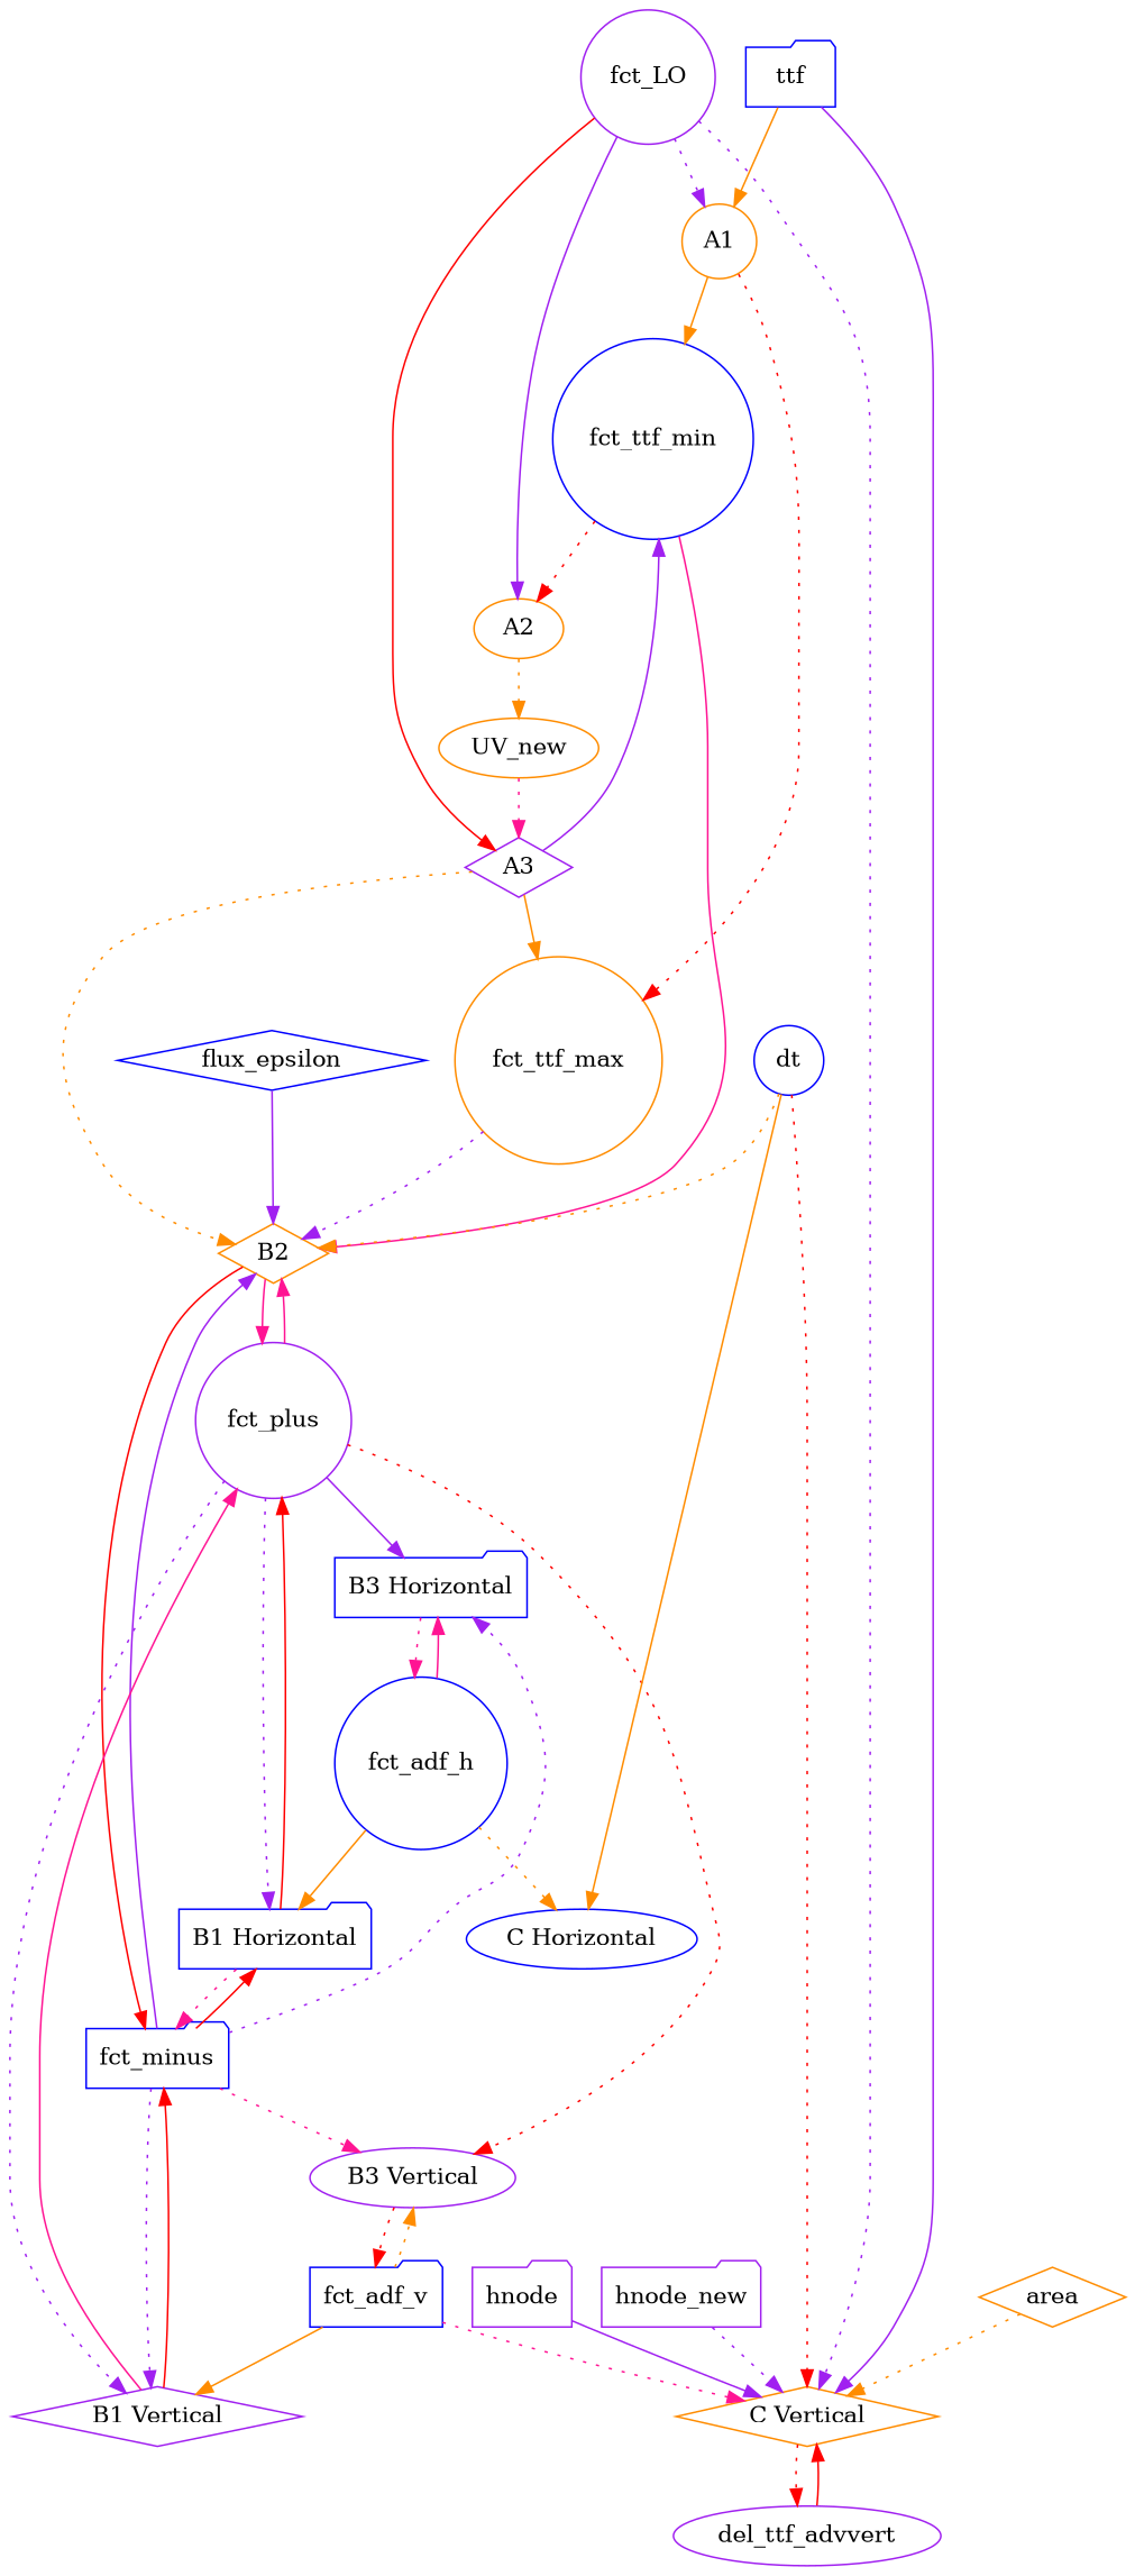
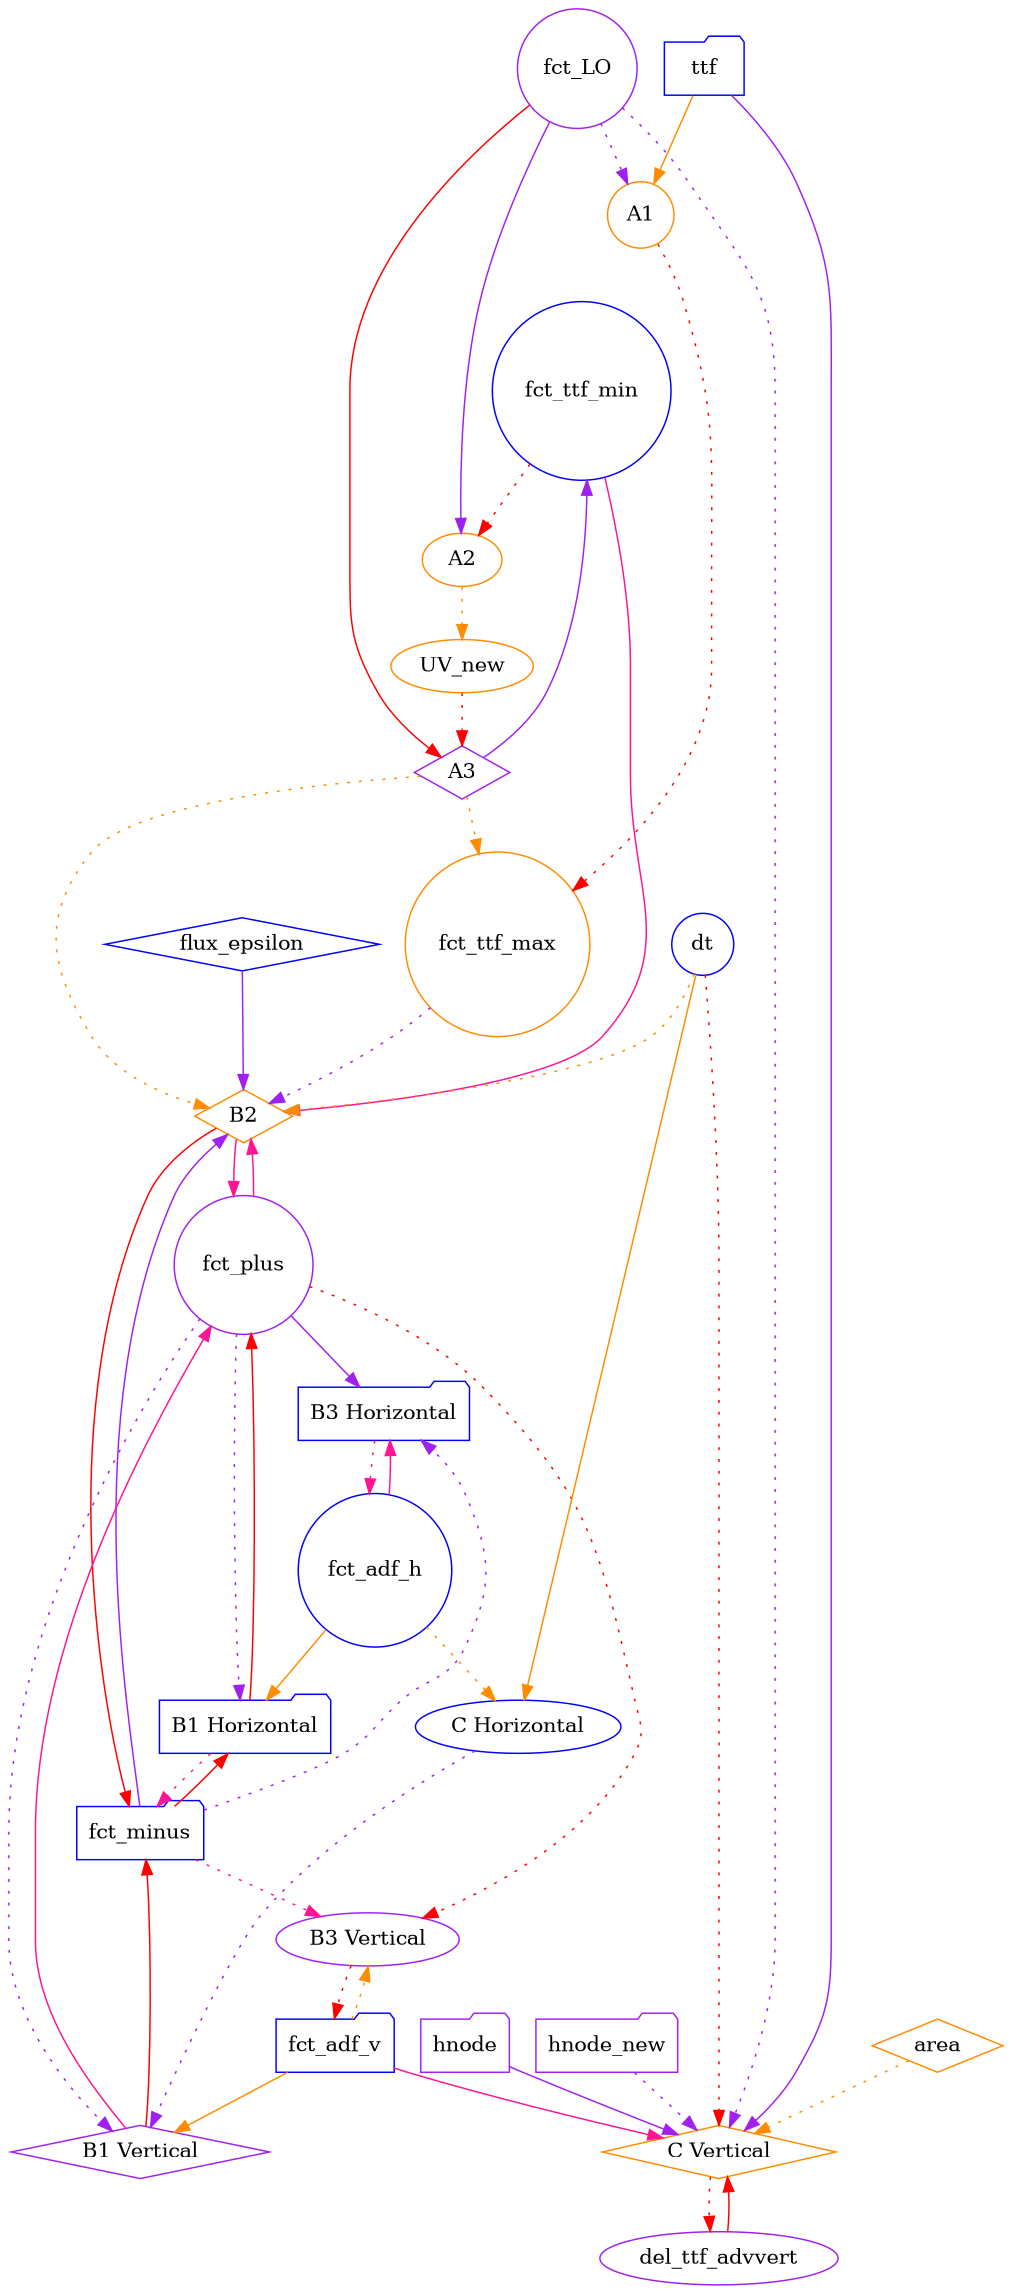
  digraph {
    node [color=blue shape=circle]
    edge [color=purple style=dotted]
    fct_LO [color=purple]
    A1 [color=darkorange]
    A3 [color=purple shape=diamond]
    "C Vertical" [color=darkorange shape=diamond]
    A2 [color=darkorange shape=ellipse]
    fct_ttf_max [color=darkorange]
    fct_ttf_min
    B2 [color=darkorange shape=diamond]
    del_ttf_advvert [color=purple shape=ellipse]
    ttf [shape=folder]
    n11 [color=darkorange label=UV_new shape=ellipse]
    fct_plus [color=purple]
    fct_minus [shape=folder]
    "B1 Vertical" [color=purple shape=diamond]
    "B1 Horizontal" [shape=folder]
    "B3 Vertical" [color=purple shape=ellipse]
    "B3 Horizontal" [shape=folder]
    fct_adf_v [shape=folder]
    fct_adf_h
    "C Horizontal" [shape=ellipse]
    flux_epsilon [shape=diamond]
    dt
    area [color=darkorange shape=diamond]
    hnode [color=purple shape=folder]
    hnode_new [color=purple shape=folder]
    fct_LO -> A1
    fct_LO -> A3 [color=red style=solid]
    fct_LO -> "C Vertical"
    fct_LO -> A2 [style=solid]
    A1 -> fct_ttf_max [color=red]
-   A1 -> fct_ttf_min [color=darkorange style=solid]
-   A3 -> fct_ttf_max [color=darkorange style=solid]
+   A3 -> fct_ttf_max [color=darkorange]
    A3 -> fct_ttf_min [style=solid]
    A3 -> B2 [color=darkorange]
    "C Vertical" -> del_ttf_advvert [color=red]
    A2 -> n11 [color=darkorange]
    fct_ttf_max -> B2
    fct_ttf_min -> A2 [color=red]
    fct_ttf_min -> B2 [color=deeppink style=solid]
    B2 -> fct_plus [color=deeppink style=solid]
    B2 -> fct_minus [color=red style=solid]
    del_ttf_advvert -> "C Vertical" [color=red style=solid]
    ttf -> A1 [color=darkorange style=solid]
    ttf -> "C Vertical" [style=solid]
-   n11 -> A3 [color=deeppink]
+   n11 -> A3 [color=red]
    fct_plus -> B2 [color=deeppink style=solid]
    fct_plus -> "B1 Vertical"
    fct_plus -> "B1 Horizontal"
    fct_plus -> "B3 Vertical" [color=red]
    fct_plus -> "B3 Horizontal" [style=solid]
    fct_minus -> B2 [style=solid]
-   fct_minus -> "B1 Vertical"
+   "C Horizontal" -> "B1 Vertical"
    fct_minus -> "B1 Horizontal" [color=red style=solid]
    fct_minus -> "B3 Vertical" [color=deeppink]
    fct_minus -> "B3 Horizontal"
    "B1 Vertical" -> fct_plus [color=deeppink style=solid]
    "B1 Vertical" -> fct_minus [color=red style=solid]
    "B1 Horizontal" -> fct_plus [color=red style=solid]
    "B1 Horizontal" -> fct_minus [color=deeppink]
    "B3 Vertical" -> fct_adf_v [color=red]
    "B3 Horizontal" -> fct_adf_h [color=deeppink]
-   fct_adf_v -> "C Vertical" [color=deeppink]
+   fct_adf_v -> "C Vertical" [color=deeppink style=solid]
    fct_adf_v -> "B1 Vertical" [color=darkorange style=solid]
    fct_adf_v -> "B3 Vertical" [color=darkorange]
    fct_adf_h -> "B1 Horizontal" [color=darkorange style=solid]
    fct_adf_h -> "B3 Horizontal" [color=deeppink style=solid]
    fct_adf_h -> "C Horizontal" [color=darkorange]
    flux_epsilon -> B2 [style=solid]
    dt -> "C Vertical" [color=red]
    dt -> B2 [color=darkorange]
    dt -> "C Horizontal" [color=darkorange style=solid]
    area -> "C Vertical" [color=darkorange]
    hnode -> "C Vertical" [style=solid]
    hnode_new -> "C Vertical"
  }
